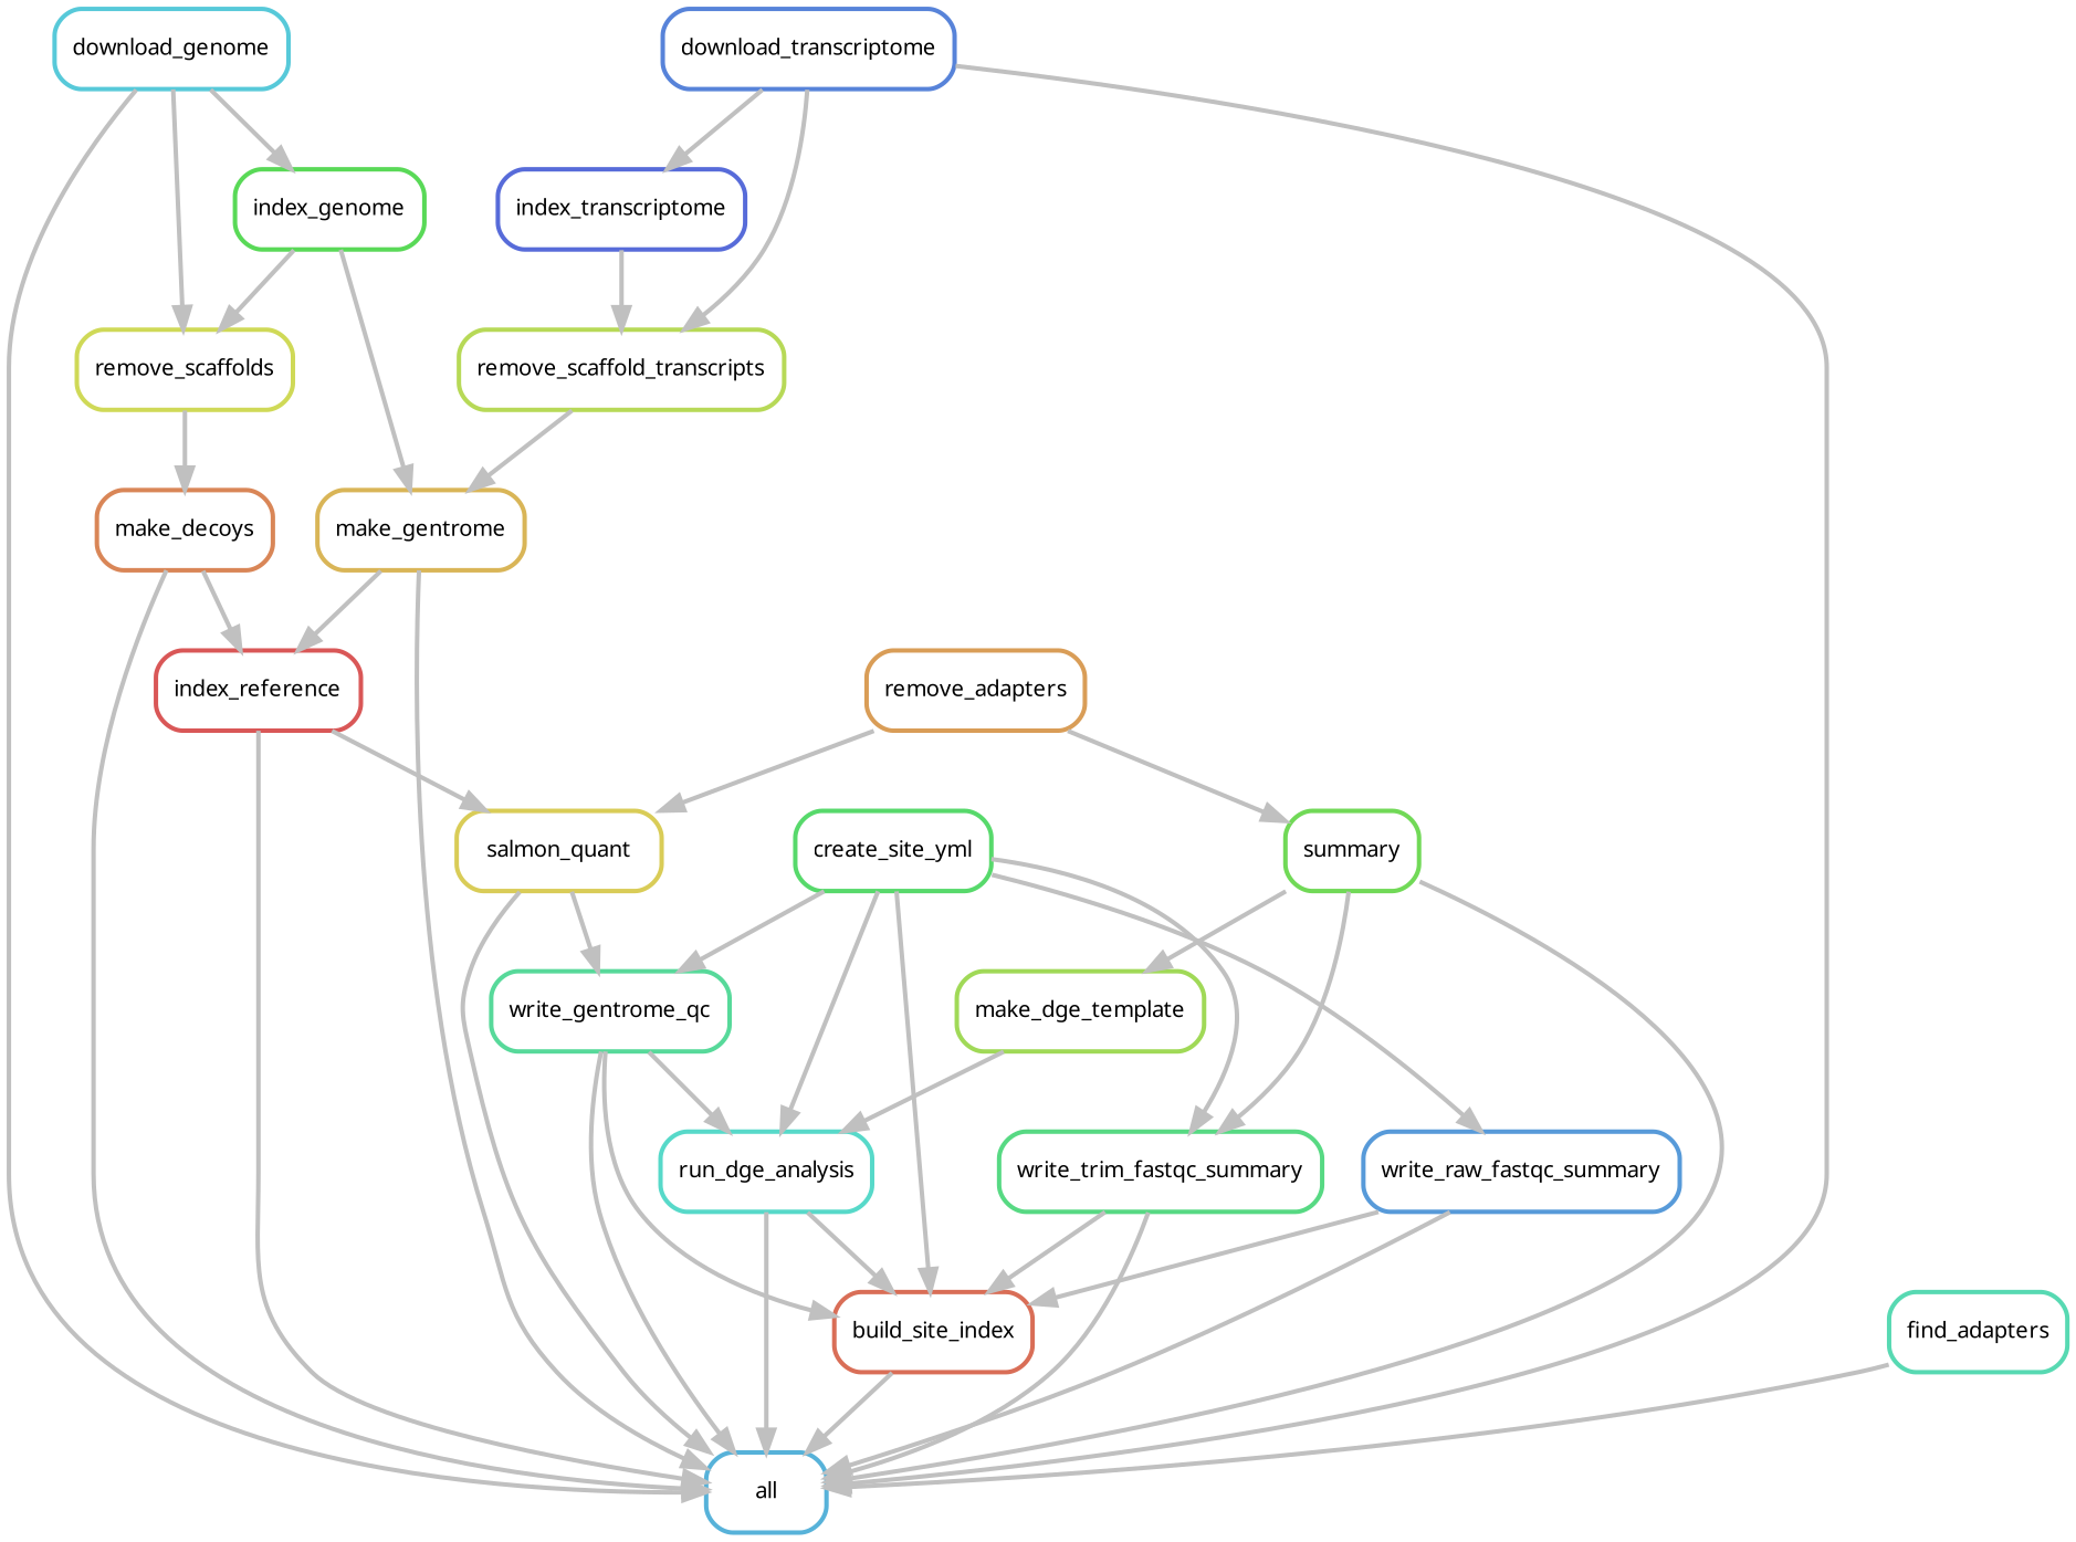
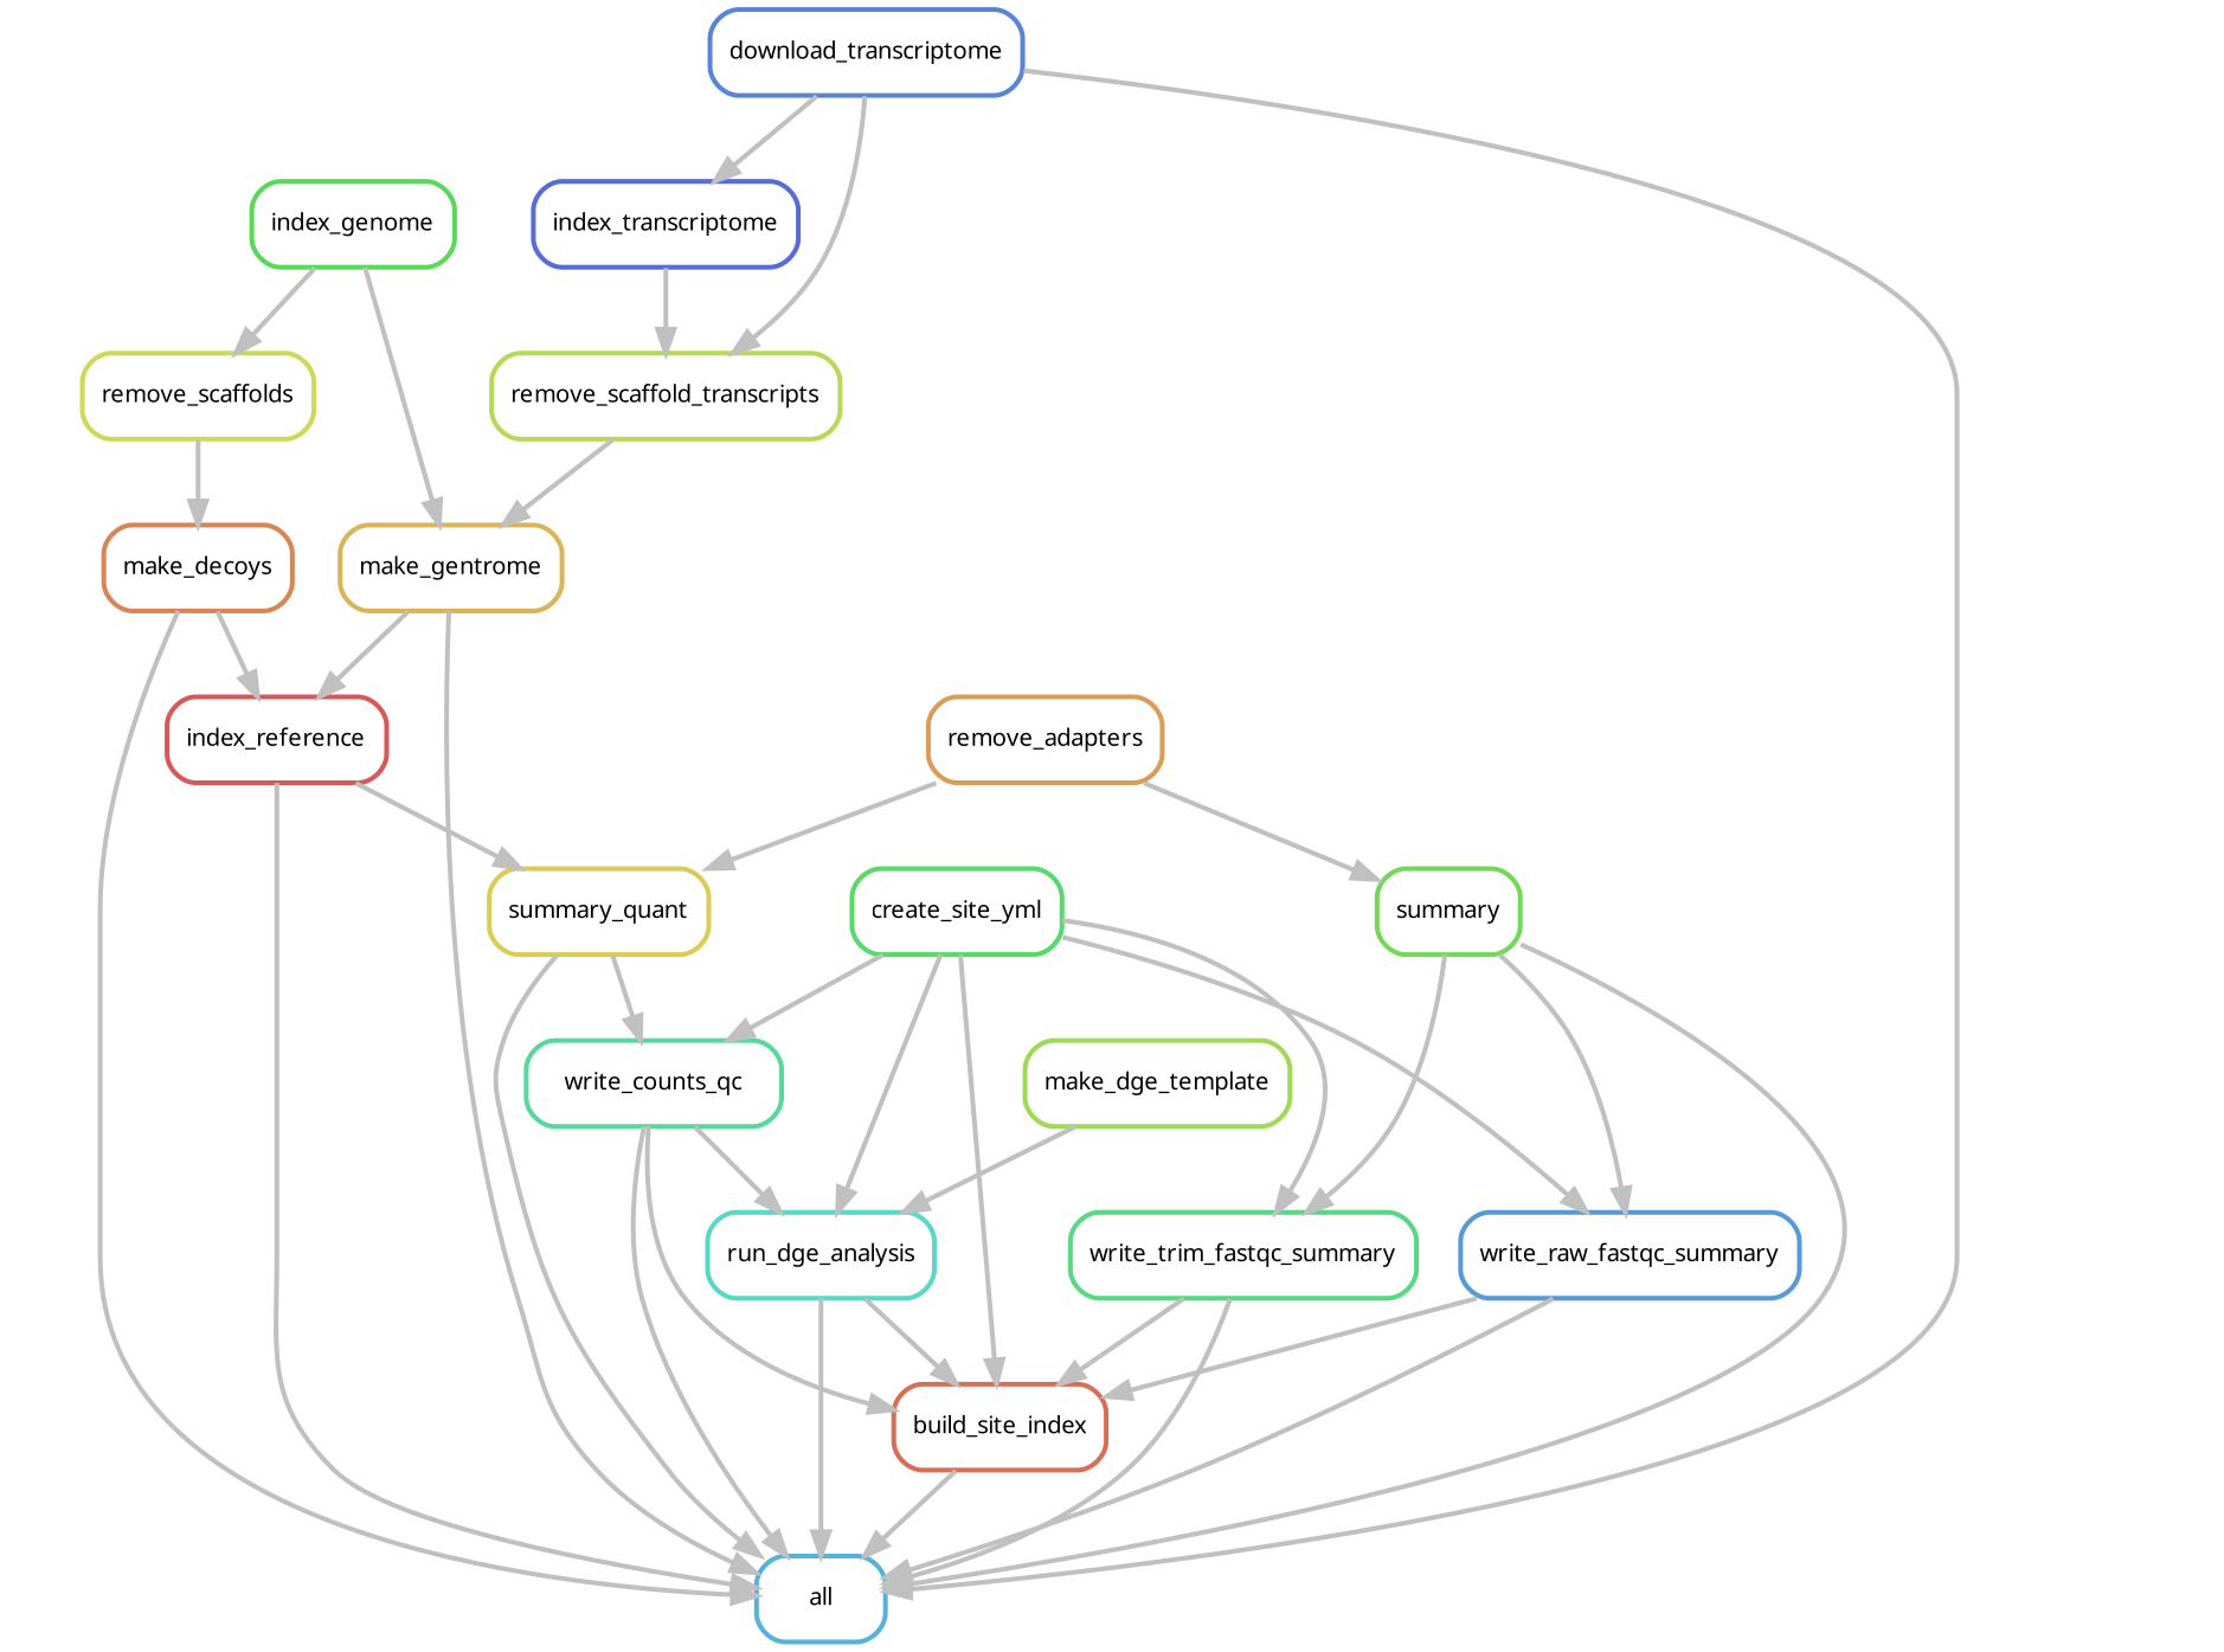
  digraph {
    bgcolor=white
    node [fontname=sans fontsize=10 penwidth=2 shape=box style=rounded]
    edge [color=grey penwidth=2]
    n1 [color="0.55 0.6 0.85" label=all]
-   n2 [color="0.52 0.6 0.85" label=download_genome]
    n3 [color="0.18 0.6 0.85" label=remove_scaffolds]
    n4 [color="0.33 0.6 0.85" label=index_genome]
    n5 [color="0.06 0.6 0.85" label=make_decoys]
    n6 [color="0.12 0.6 0.85" label=make_gentrome]
    n7 [color="0.61 0.6 0.85" label=download_transcriptome]
    n8 [color="0.21 0.6 0.85" label=remove_scaffold_transcripts]
    n9 [color="0.64 0.6 0.85" label=index_transcriptome]
    n10 [color="0.00 0.6 0.85" label=index_reference]
-   n11 [color="0.15 0.6 0.85" label=salmon_quant]
-   n12 [color="0.42 0.6 0.85" label=write_gentrome_qc]
+   n11 [color="0.15 0.6 0.85" label=summary_quant]
+   n12 [color="0.42 0.6 0.85" label=write_counts_qc]
    n13 [color="0.30 0.6 0.85" label=summary]
    n14 [color="0.58 0.6 0.85" label=write_raw_fastqc_summary]
    n15 [color="0.39 0.6 0.85" label=write_trim_fastqc_summary]
    n16 [color="0.03 0.6 0.85" label=build_site_index]
    n17 [color="0.09 0.6 0.85" label=remove_adapters]
    n18 [color="0.36 0.6 0.85" label=create_site_yml]
    n19 [color="0.48 0.6 0.85" label=run_dge_analysis]
    n20 [color="0.24 0.6 0.85" label=make_dge_template]
-   n21 [color="0.45 0.6 0.85" label=find_adapters]
-   n2 -> n1
-   n2 -> n3
-   n2 -> n4
    n3 -> n5
    n4 -> n3
    n4 -> n6
    n5 -> n1
    n5 -> n10
    n6 -> n1
    n6 -> n10
    n7 -> n1
    n7 -> n8
    n7 -> n9
    n8 -> n6
    n9 -> n8
    n10 -> n1
    n10 -> n11
    n11 -> n1
    n11 -> n12
    n12 -> n1
    n12 -> n16
    n12 -> n19
    n13 -> n1
-   n13 -> n20
+   n13 -> n14
    n13 -> n15
    n14 -> n1
    n14 -> n16
    n15 -> n1
    n15 -> n16
    n16 -> n1
    n17 -> n11
    n17 -> n13
    n18 -> n12
    n18 -> n14
    n18 -> n15
    n18 -> n16
    n18 -> n19
    n19 -> n1
    n19 -> n16
    n20 -> n19
-   n21 -> n1
  }
